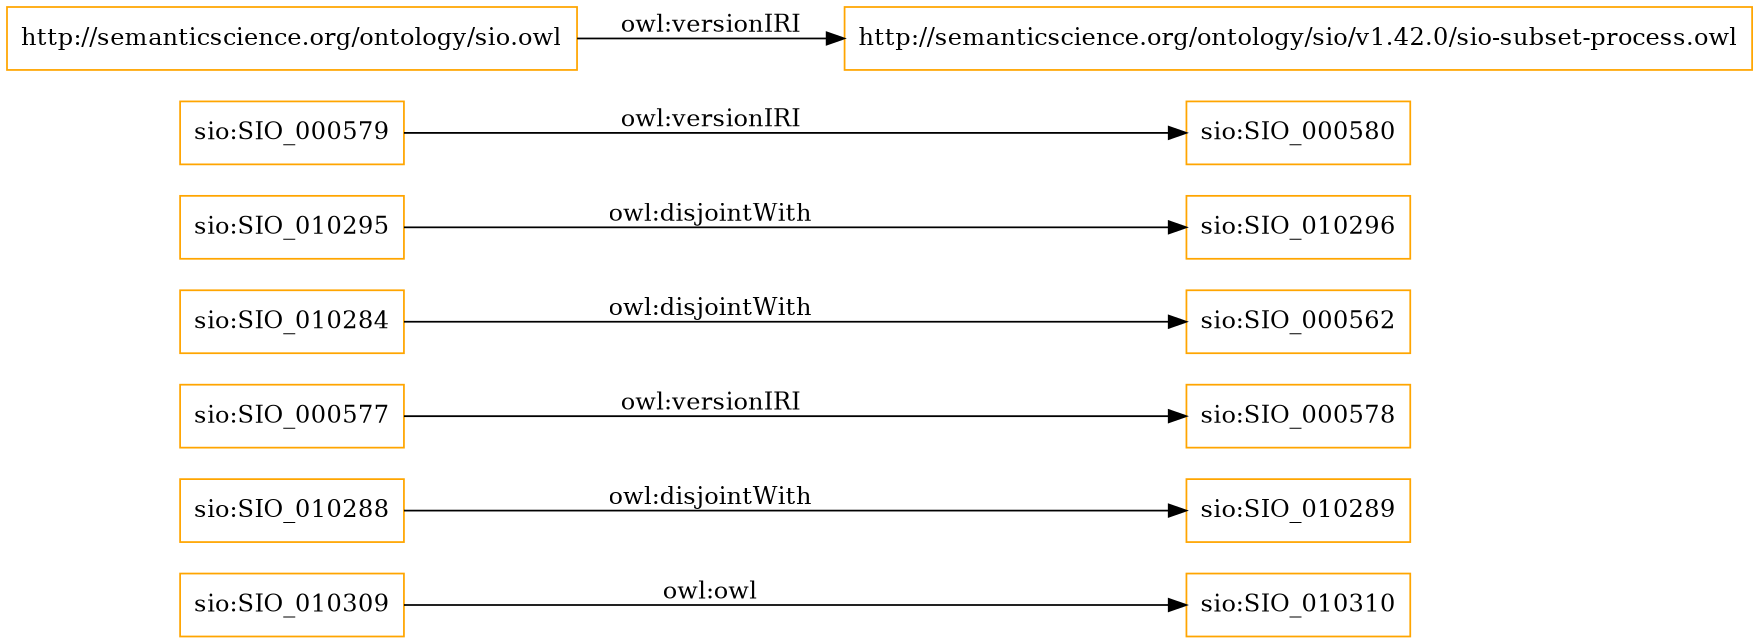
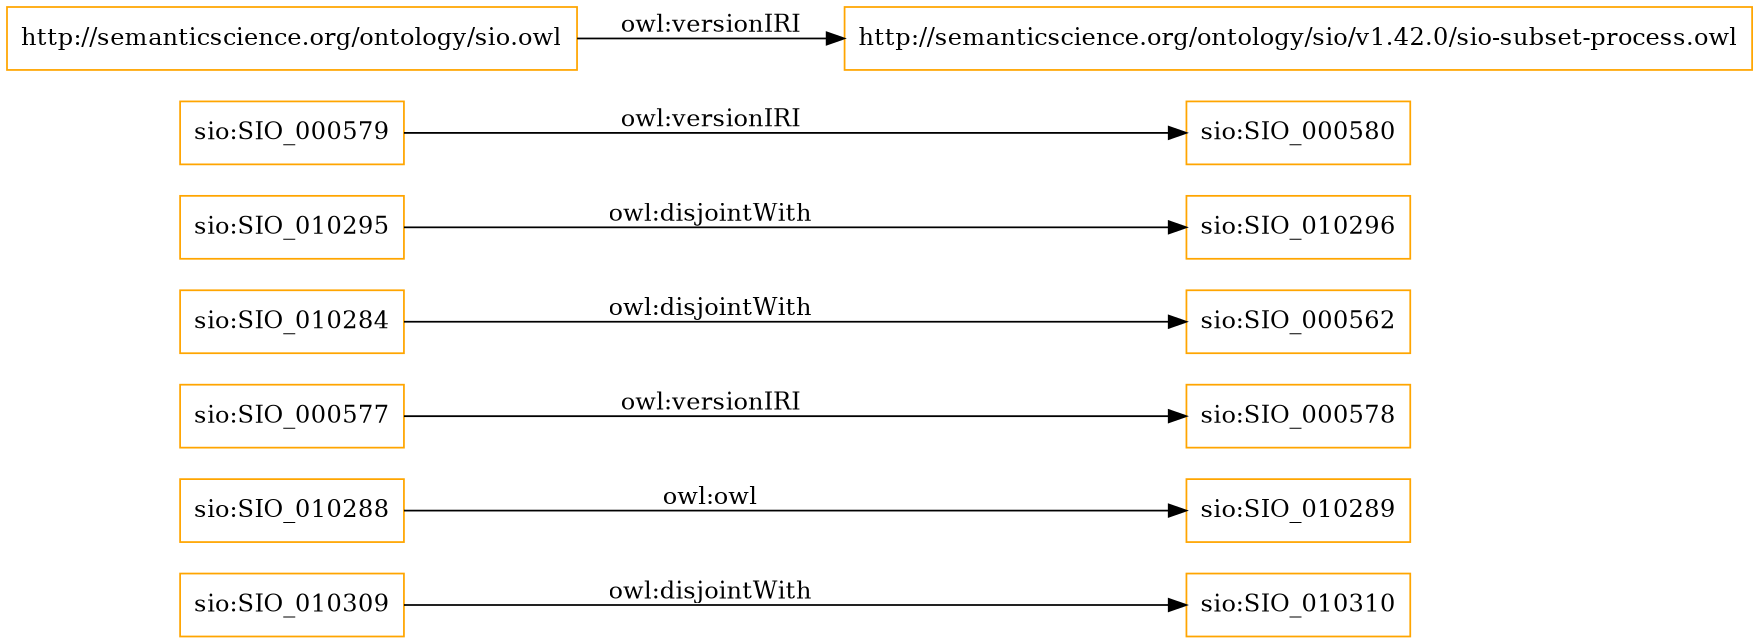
  digraph {
    rankdir=LR
    node [color=orange shape=rectangle]
    "sio:SIO_010309"
    "sio:SIO_010310"
    "sio:SIO_010288"
    "sio:SIO_010289"
    "sio:SIO_000577"
    "sio:SIO_000578"
    "sio:SIO_010284"
    "sio:SIO_000562"
    "sio:SIO_010295"
    "sio:SIO_010296"
    "sio:SIO_000579"
    "sio:SIO_000580"
    "http://semanticscience.org/ontology/sio.owl"
    "http://semanticscience.org/ontology/sio/v1.42.0/sio-subset-process.owl"
-   "sio:SIO_010309" -> "sio:SIO_010310" [label="owl:owl"]
-   "sio:SIO_010288" -> "sio:SIO_010289" [label="owl:disjointWith"]
+   "sio:SIO_010309" -> "sio:SIO_010310" [label="owl:disjointWith"]
+   "sio:SIO_010288" -> "sio:SIO_010289" [label="owl:owl"]
    "sio:SIO_000577" -> "sio:SIO_000578" [label="owl:versionIRI"]
    "sio:SIO_010284" -> "sio:SIO_000562" [label="owl:disjointWith"]
    "sio:SIO_010295" -> "sio:SIO_010296" [label="owl:disjointWith"]
    "sio:SIO_000579" -> "sio:SIO_000580" [label="owl:versionIRI"]
    "http://semanticscience.org/ontology/sio.owl" -> "http://semanticscience.org/ontology/sio/v1.42.0/sio-subset-process.owl" [label="owl:versionIRI"]
  }
